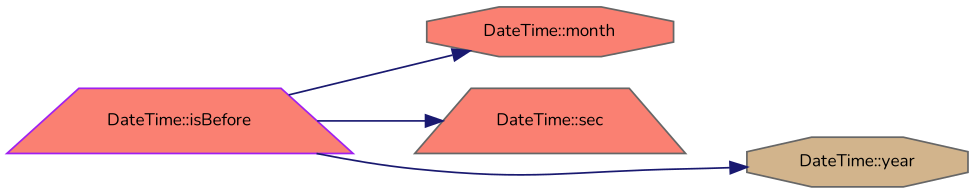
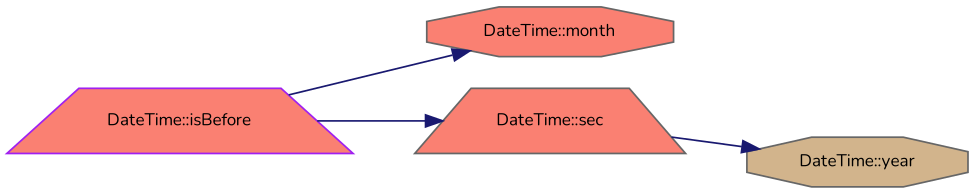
  digraph {
    fontname=Nunito
    rankdir=LR
    node [color=gray40 fillcolor=salmon fontname=Nunito fontsize=10 shape=trapezium style=filled]
    edge [color=midnightblue fontname=Nunito fontsize=10 labelfontname=Helvetica labelfontsize=10 style=solid]
    n1 [color=purple fontcolor=black height=0.2 label="DateTime::isBefore" width=0.4]
    n2 [height=0.2 label="DateTime::month" shape=octagon width=0.4]
    n3 [height=0.2 label="DateTime::sec" width=0.4]
    n4 [fillcolor=tan height=0.2 label="DateTime::year" shape=octagon width=0.4]
    n1 -> n2
    n1 -> n3
-   n1 -> n4
+   n3 -> n4
  }
